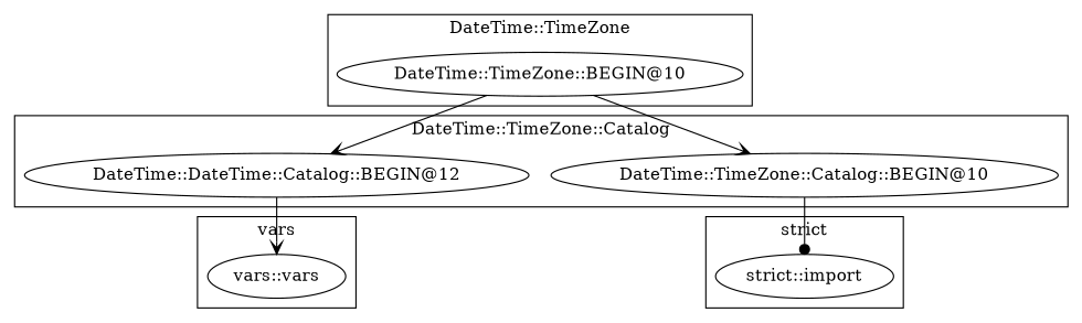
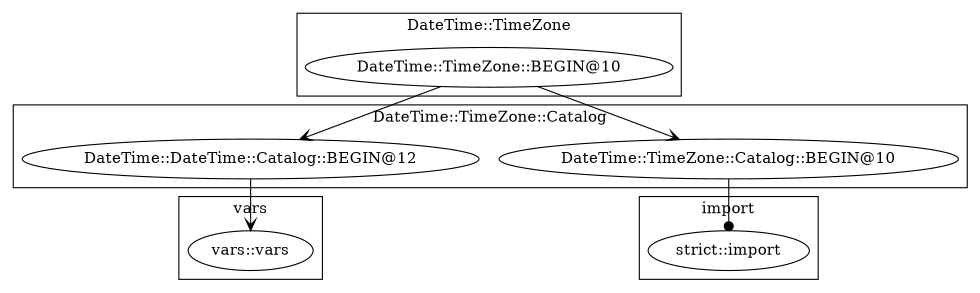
  digraph {
    edge [arrowhead=vee]
    n1 [label="DateTime::DateTime::Catalog::BEGIN@12"]
    "DateTime::TimeZone::Catalog::BEGIN@10"
    n3 [label="vars::vars"]
    "strict::import"
    "DateTime::TimeZone::BEGIN@10"
    subgraph cluster_1 {
      label="DateTime::TimeZone::Catalog"
      n1
      "DateTime::TimeZone::Catalog::BEGIN@10"
    }
    subgraph cluster_2 {
      label=vars
      n3
    }
    subgraph cluster_3 {
-     label="strict"
+     label=import
      "strict::import"
    }
    subgraph cluster_4 {
      label="DateTime::TimeZone"
      "DateTime::TimeZone::BEGIN@10"
    }
    n1 -> n3
    "DateTime::TimeZone::Catalog::BEGIN@10" -> "strict::import" [arrowhead=dot]
    "DateTime::TimeZone::BEGIN@10" -> n1
    "DateTime::TimeZone::BEGIN@10" -> "DateTime::TimeZone::Catalog::BEGIN@10"
  }
